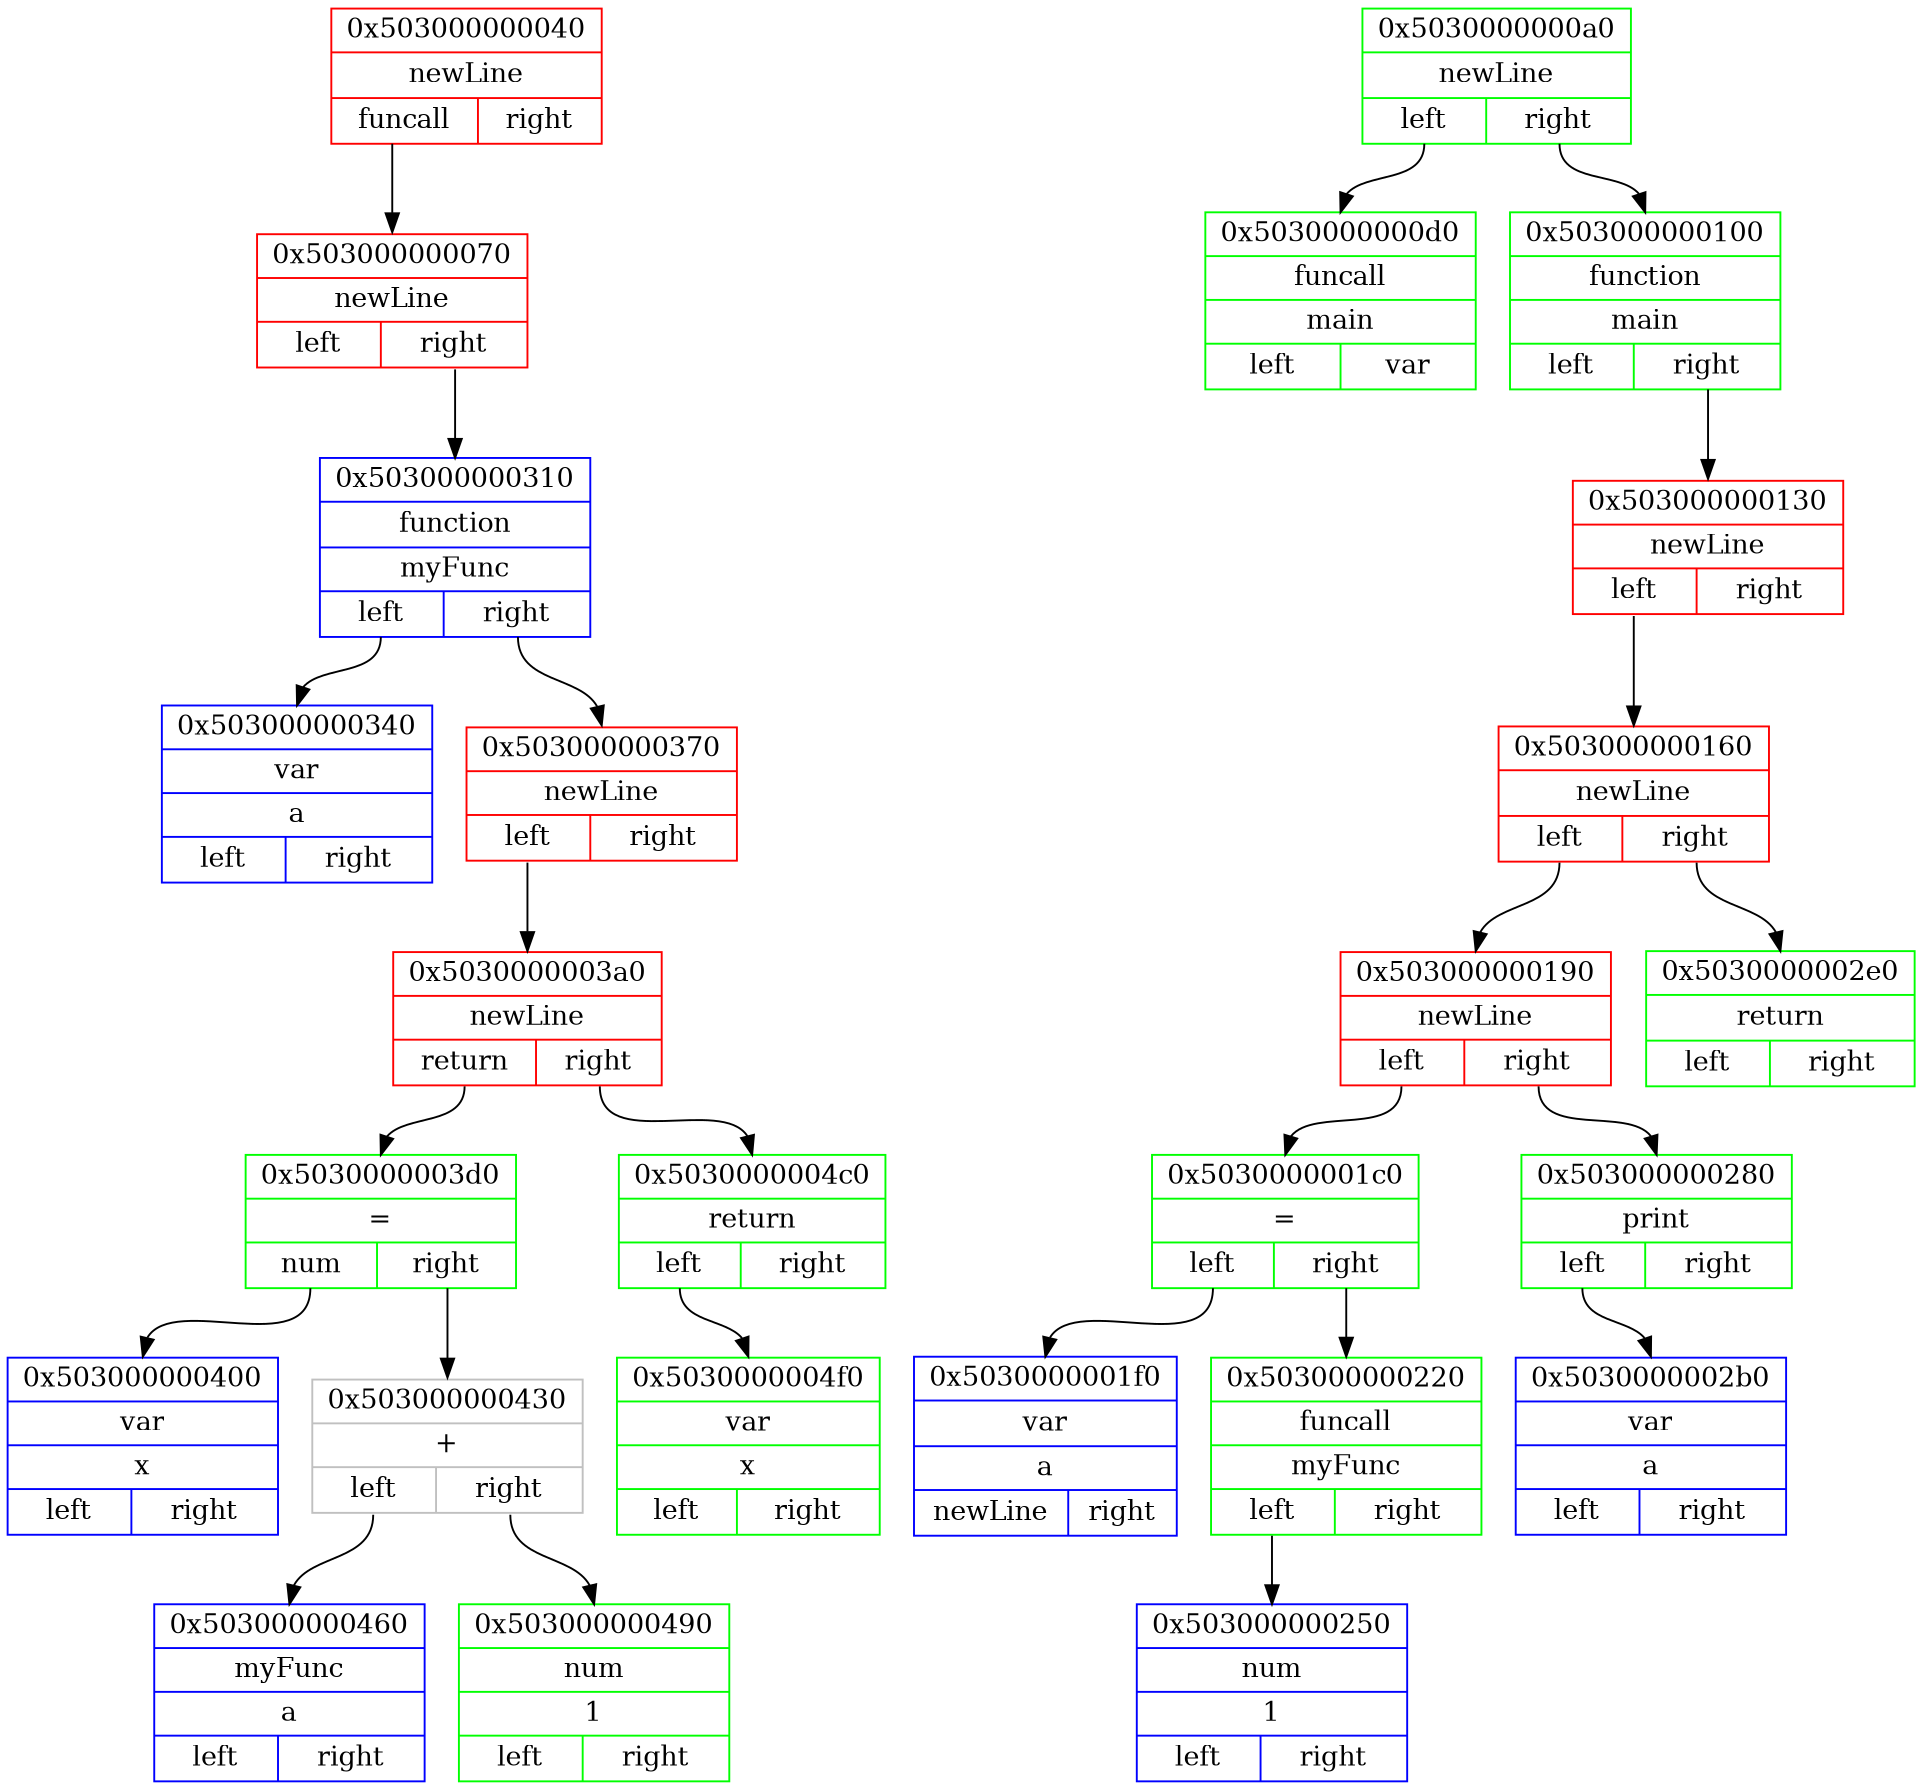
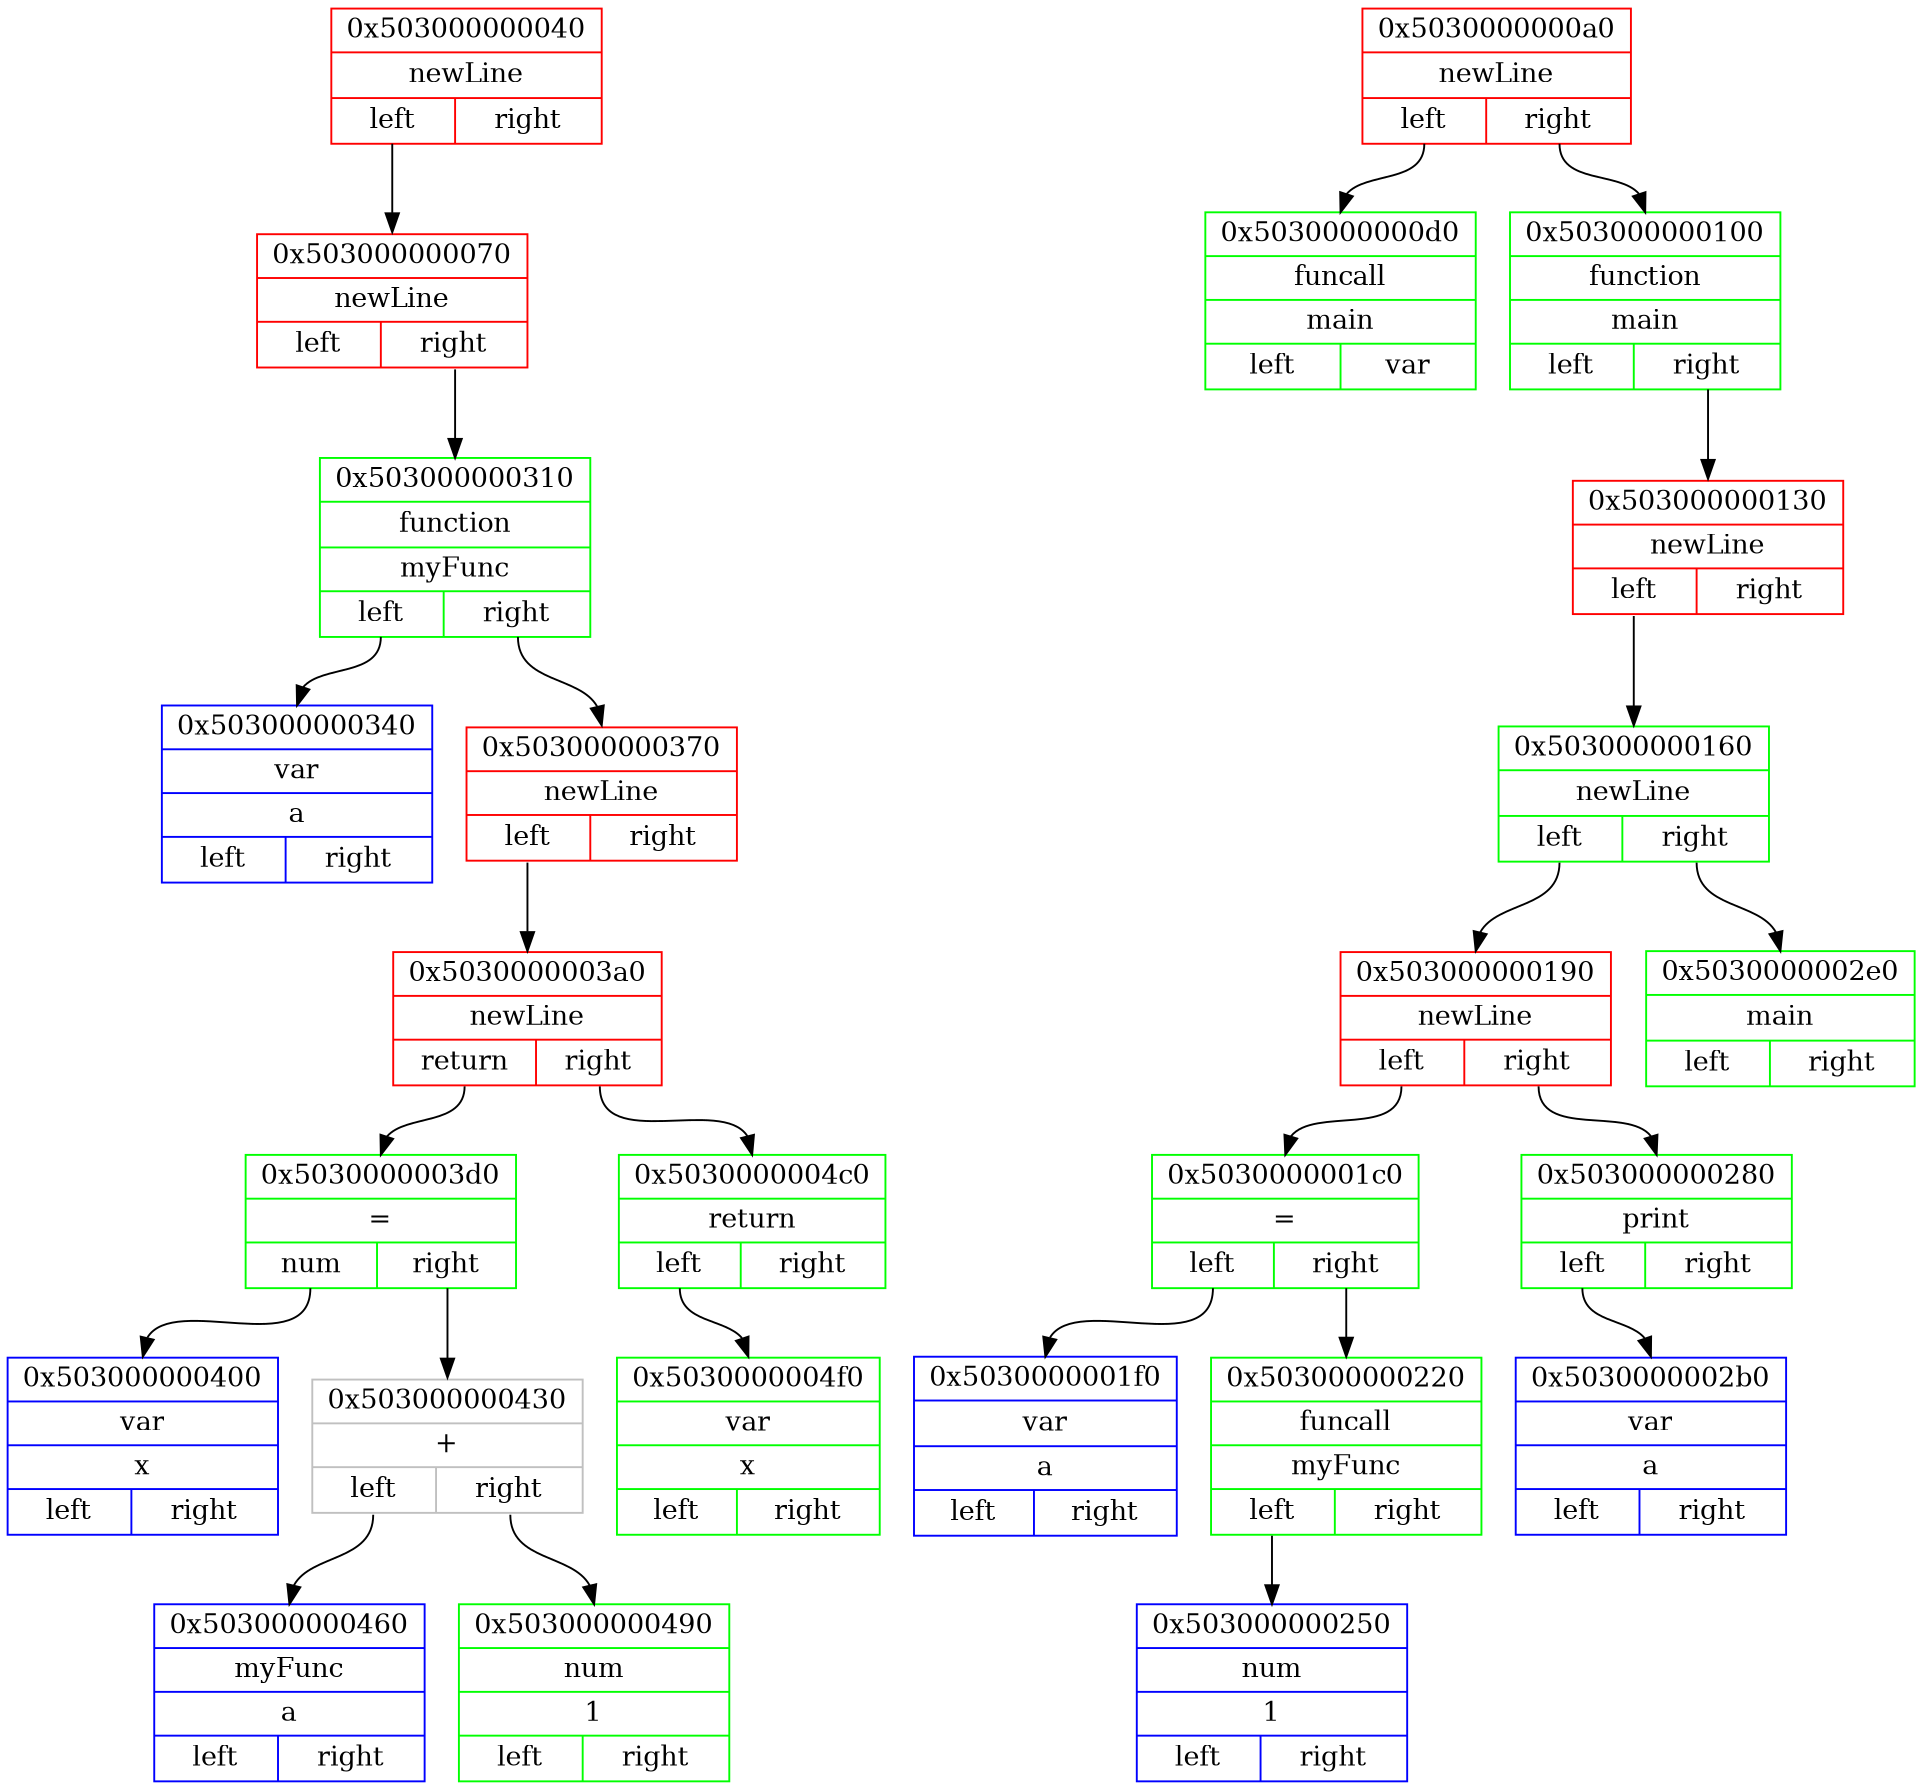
  digraph {
    rankdir=HR
    node [color=green rank=9 shape=record]
    edge [color=black headport=n]
-   n1 [color=red label="{ 0x503000000040 | newLine |         {<n0x503000000040_l> funcall | <n0x503000000040_r> right}} " rank=1]
+   n1 [color=red label="{ 0x503000000040 | newLine |         {<n0x503000000040_l> left | <n0x503000000040_r> right}} " rank=1]
    n2 [color=red label="{ 0x503000000070 | newLine |         {<n0x503000000070_l> left | <n0x503000000070_r> right}} " rank=2]
-   n3 [color=blue label="{ 0x503000000310 | function | myFunc |         {<n0x503000000310_l> left | <n0x503000000310_r> right}} " rank=4]
-   n4 [label="{ 0x5030000000a0 | newLine |         {<n0x5030000000a0_l> left | <n0x5030000000a0_r> right}} " rank=3]
+   n3 [label="{ 0x503000000310 | function | myFunc |         {<n0x503000000310_l> left | <n0x503000000310_r> right}} " rank=4]
+   n4 [color=red label="{ 0x5030000000a0 | newLine |         {<n0x5030000000a0_l> left | <n0x5030000000a0_r> right}} " rank=3]
    n5 [label="{ 0x5030000000d0 | funcall | main |         {<n0x5030000000d0_l> left | <n0x5030000000d0_r> var}} " rank=4]
    n6 [label="{ 0x503000000100 | function | main |         {<n0x503000000100_l> left | <n0x503000000100_r> right}} " rank=5]
    n7 [color=blue label="{ 0x503000000340 | var | a |         {<n0x503000000340_l> left | <n0x503000000340_r> right}} " rank=5]
    n8 [color=red label="{ 0x503000000370 | newLine |         {<n0x503000000370_l> left | <n0x503000000370_r> right}} " rank=6]
    n9 [color=red label="{ 0x503000000130 | newLine |         {<n0x503000000130_l> left | <n0x503000000130_r> right}} " rank=6]
-   n10 [color=red label="{ 0x503000000160 | newLine |         {<n0x503000000160_l> left | <n0x503000000160_r> right}} " rank=7]
+   n10 [label="{ 0x503000000160 | newLine |         {<n0x503000000160_l> left | <n0x503000000160_r> right}} " rank=7]
    n11 [color=red label="{ 0x503000000190 | newLine |         {<n0x503000000190_l> left | <n0x503000000190_r> right}} " rank=8]
-   n12 [label="{ 0x5030000002e0 | return |         {<n0x5030000002e0_l> left | <n0x5030000002e0_r> right}} "]
+   n12 [label="{ 0x5030000002e0 | main |         {<n0x5030000002e0_l> left | <n0x5030000002e0_r> right}} "]
    n13 [label="{ 0x5030000001c0 | = |         {<n0x5030000001c0_l> left | <n0x5030000001c0_r> right}} "]
    n14 [label="{ 0x503000000280 | print |         {<n0x503000000280_l> left | <n0x503000000280_r> right}} " rank=10]
-   n15 [color=blue label="{ 0x5030000001f0 | var | a |         {<n0x5030000001f0_l> newLine | <n0x5030000001f0_r> right}} " rank=10]
+   n15 [color=blue label="{ 0x5030000001f0 | var | a |         {<n0x5030000001f0_l> left | <n0x5030000001f0_r> right}} " rank=10]
    n16 [label="{ 0x503000000220 | funcall | myFunc |         {<n0x503000000220_l> left | <n0x503000000220_r> right}} " rank=11]
    n17 [color=blue label="{ 0x5030000002b0 | var | a |         {<n0x5030000002b0_l> left | <n0x5030000002b0_r> right}} " rank=11]
    n18 [color=blue label="{ 0x503000000250 | num | 1 |         {<n0x503000000250_l> left | <n0x503000000250_r> right}} " rank=12]
    n19 [color=red label="{ 0x5030000003a0 | newLine |         {<n0x5030000003a0_l> return | <n0x5030000003a0_r> right}} " rank=7]
    n20 [label="{ 0x5030000003d0 | = |         {<n0x5030000003d0_l> num | <n0x5030000003d0_r> right}} " rank=8]
    n21 [label="{ 0x5030000004c0 | return |         {<n0x5030000004c0_l> left | <n0x5030000004c0_r> right}} "]
    n22 [color=blue label="{ 0x503000000400 | var | x |         {<n0x503000000400_l> left | <n0x503000000400_r> right}} "]
    n23 [color=grey label="{ 0x503000000430 | + |         {<n0x503000000430_l> left | <n0x503000000430_r> right}} " rank=10]
    n24 [label="{ 0x5030000004f0 | var | x |         {<n0x5030000004f0_l> left | <n0x5030000004f0_r> right}} " rank=10]
    n25 [color=blue label="{ 0x503000000460 | myFunc | a |         {<n0x503000000460_l> left | <n0x503000000460_r> right}} " rank=11]
    n26 [label="{ 0x503000000490 | num | 1 |         {<n0x503000000490_l> left | <n0x503000000490_r> right}} " rank=12]
    n1 -> n2 [tailport="n0x503000000040_l:s"]
    n2 -> n3 [tailport="n0x503000000070_r:s"]
    n3 -> n7 [tailport="n0x503000000310_l:s"]
    n3 -> n8 [tailport="n0x503000000310_r:s"]
    n4 -> n5 [tailport="n0x5030000000a0_l:s"]
    n4 -> n6 [tailport="n0x5030000000a0_r:s"]
    n6 -> n9 [tailport="n0x503000000100_r:s"]
    n8 -> n19 [tailport="n0x503000000370_l:s"]
    n9 -> n10 [tailport="n0x503000000130_l:s"]
    n10 -> n11 [tailport="n0x503000000160_l:s"]
    n10 -> n12 [tailport="n0x503000000160_r:s"]
    n11 -> n13 [tailport="n0x503000000190_l:s"]
    n11 -> n14 [tailport="n0x503000000190_r:s"]
    n13 -> n15 [tailport="n0x5030000001c0_l:s"]
    n13 -> n16 [tailport="n0x5030000001c0_r:s"]
    n14 -> n17 [tailport="n0x503000000280_l:s"]
    n16 -> n18 [tailport="n0x503000000220_l:s"]
    n19 -> n20 [tailport="n0x5030000003a0_l:s"]
    n19 -> n21 [tailport="n0x5030000003a0_r:s"]
    n20 -> n22 [tailport="n0x5030000003d0_l:s"]
    n20 -> n23 [tailport="n0x5030000003d0_r:s"]
    n21 -> n24 [tailport="n0x5030000004c0_l:s"]
    n23 -> n25 [tailport="n0x503000000430_l:s"]
    n23 -> n26 [tailport="n0x503000000430_r:s"]
  }
